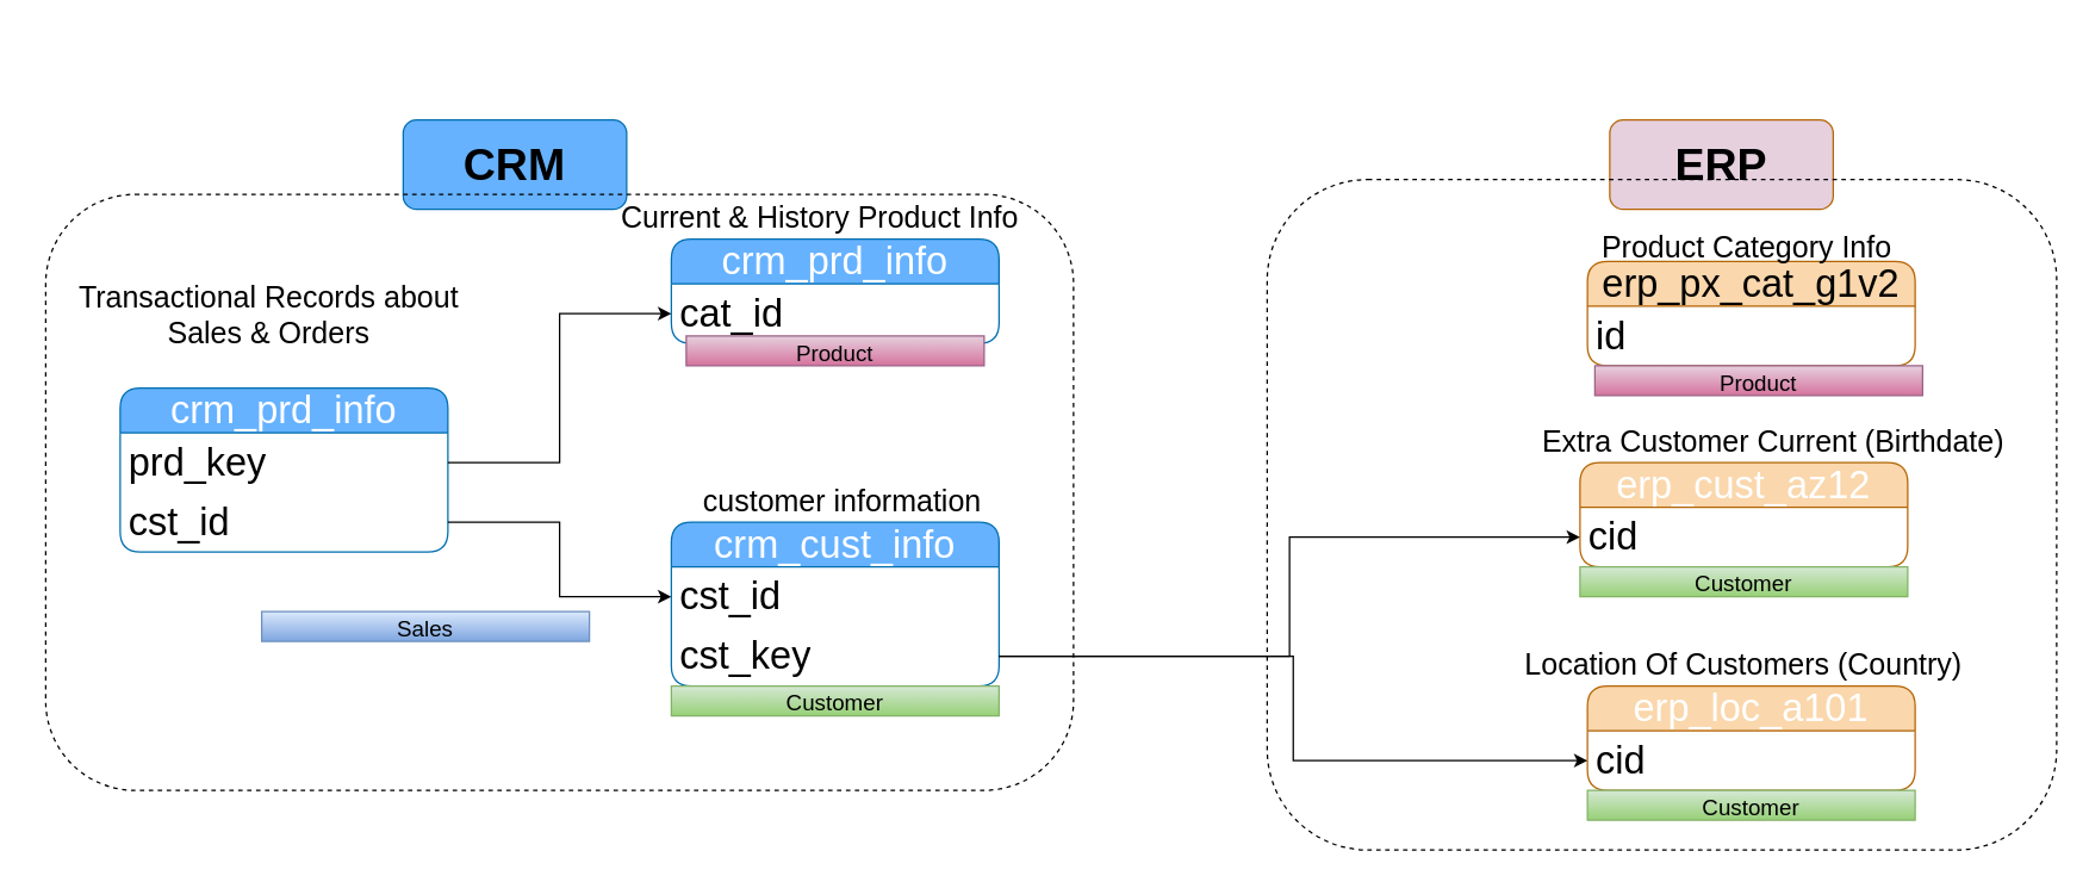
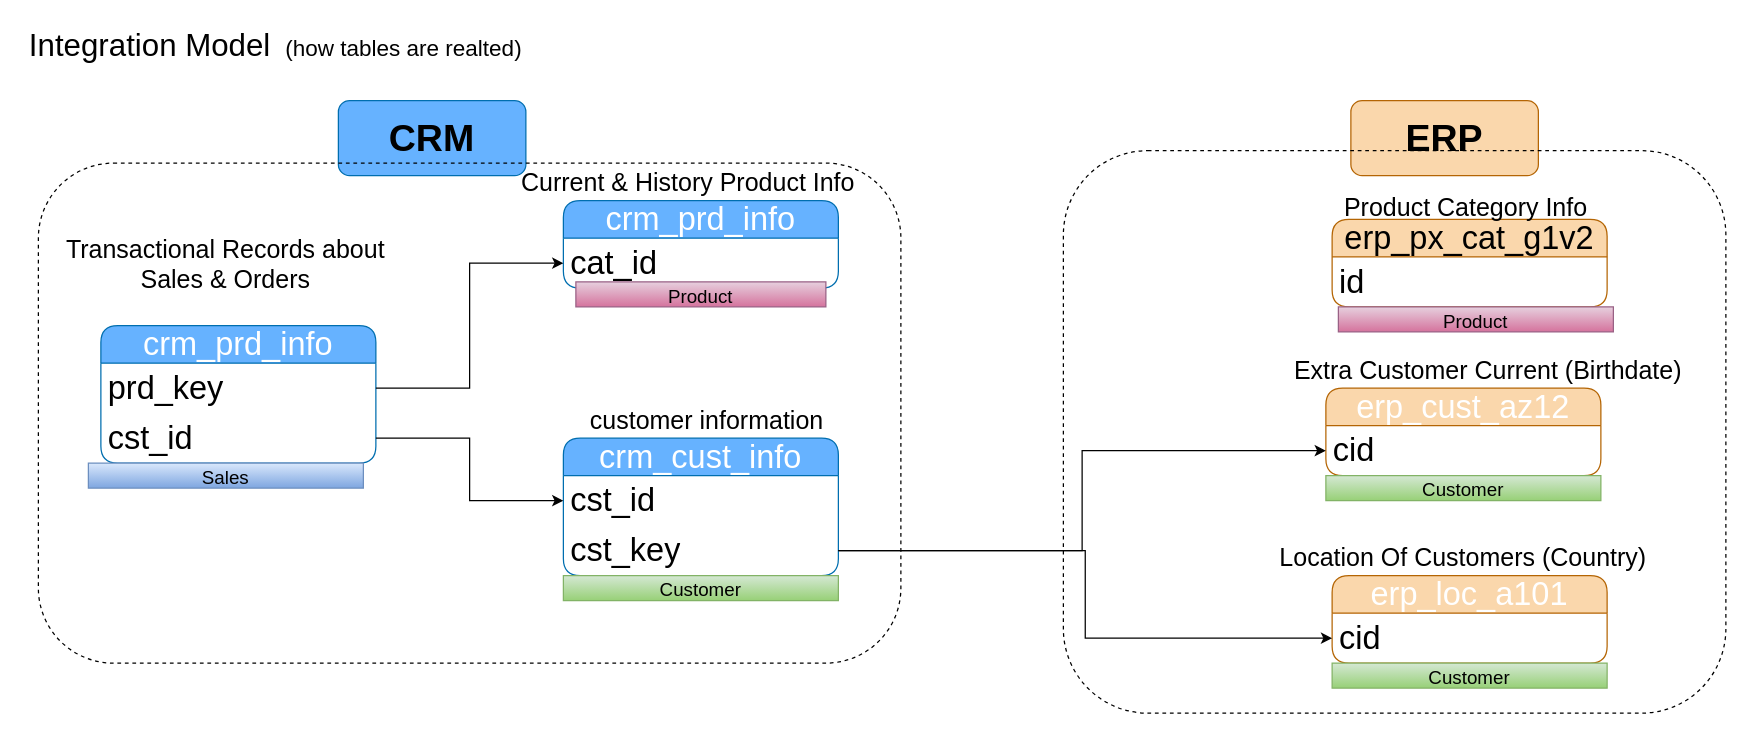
  <mxCell id="0" />
  <mxCell id="1" parent="0" />
+ <mxCell id="2" value="&lt;font style=&quot;font-size: 25px;&quot;&gt;Integration Model&amp;nbsp;&lt;/font&gt;&lt;font style=&quot;font-size: 18px;&quot;&gt; (how tables are realted)&lt;/font&gt;" style="text;html=1;align=center;verticalAlign=middle;whiteSpace=wrap;rounded=0;" parent="1" vertex="1"><mxGeometry x="20" y="20" width="400" height="30" as="geometry" /></mxCell>
  <mxCell id="3" value="&lt;span style=&quot;background-color: transparent; color: light-dark(rgb(255, 255, 255), rgb(18, 18, 18));&quot;&gt;crm_cust_info&lt;/span&gt;" style="swimlane;fontStyle=0;childLayout=stackLayout;horizontal=1;startSize=30;horizontalStack=0;resizeParent=1;resizeParentMax=0;resizeLast=0;collapsible=1;marginBottom=0;whiteSpace=wrap;html=1;rounded=1;fillColor=#66B2FF;fontColor=#ffffff;strokeColor=#006EAF;fontSize=26;align=center;" parent="1" vertex="1"><mxGeometry x="450" y="350" width="220" height="110" as="geometry" /></mxCell>
  <mxCell id="4" value="cst_id" style="text;strokeColor=none;fillColor=none;align=left;verticalAlign=middle;spacingLeft=4;spacingRight=4;overflow=hidden;points=[[0,0.5],[1,0.5]];portConstraint=eastwest;rotatable=0;whiteSpace=wrap;html=1;fontSize=26;" parent="3" vertex="1"><mxGeometry y="30" width="220" height="40" as="geometry" /></mxCell>
  <mxCell id="5" value="cst_key" style="text;strokeColor=none;fillColor=none;align=left;verticalAlign=middle;spacingLeft=4;spacingRight=4;overflow=hidden;points=[[0,0.5],[1,0.5]];portConstraint=eastwest;rotatable=0;whiteSpace=wrap;html=1;fontSize=26;" parent="3" vertex="1"><mxGeometry y="70" width="220" height="40" as="geometry" /></mxCell>
  <mxCell id="6" value="&lt;font style=&quot;font-size: 20px;&quot;&gt;customer information&lt;/font&gt;" style="text;html=1;align=center;verticalAlign=middle;whiteSpace=wrap;rounded=0;" parent="1" vertex="1"><mxGeometry x="470" y="320" width="190" height="30" as="geometry" /></mxCell>
  <mxCell id="7" value="&lt;span style=&quot;background-color: transparent; color: light-dark(rgb(255, 255, 255), rgb(18, 18, 18));&quot;&gt;crm_prd_info&lt;/span&gt;" style="swimlane;fontStyle=0;childLayout=stackLayout;horizontal=1;startSize=30;horizontalStack=0;resizeParent=1;resizeParentMax=0;resizeLast=0;collapsible=1;marginBottom=0;whiteSpace=wrap;html=1;rounded=1;fillColor=#66B2FF;fontColor=#ffffff;strokeColor=#006EAF;fontSize=26;align=center;" parent="1" vertex="1"><mxGeometry x="450" y="160" width="220" height="70" as="geometry" /></mxCell>
  <mxCell id="8" value="cat_id" style="text;strokeColor=none;fillColor=none;align=left;verticalAlign=middle;spacingLeft=4;spacingRight=4;overflow=hidden;points=[[0,0.5],[1,0.5]];portConstraint=eastwest;rotatable=0;whiteSpace=wrap;html=1;fontSize=26;" parent="7" vertex="1"><mxGeometry y="30" width="220" height="40" as="geometry" /></mxCell>
  <mxCell id="9" value="&lt;font style=&quot;font-size: 20px;&quot;&gt;Current &amp;amp; History Product Info&lt;/font&gt;" style="text;html=1;align=center;verticalAlign=middle;whiteSpace=wrap;rounded=0;" parent="1" vertex="1"><mxGeometry x="410" y="130" width="280" height="30" as="geometry" /></mxCell>
  <mxCell id="10" value="&lt;span style=&quot;background-color: transparent; color: light-dark(rgb(255, 255, 255), rgb(18, 18, 18));&quot;&gt;crm_prd_info&lt;/span&gt;" style="swimlane;fontStyle=0;childLayout=stackLayout;horizontal=1;startSize=30;horizontalStack=0;resizeParent=1;resizeParentMax=0;resizeLast=0;collapsible=1;marginBottom=0;whiteSpace=wrap;html=1;rounded=1;fillColor=#66B2FF;fontColor=#ffffff;strokeColor=#006EAF;fontSize=26;align=center;" parent="1" vertex="1"><mxGeometry x="80" y="260" width="220" height="110" as="geometry" /></mxCell>
  <mxCell id="11" value="prd_key" style="text;strokeColor=none;fillColor=none;align=left;verticalAlign=middle;spacingLeft=4;spacingRight=4;overflow=hidden;points=[[0,0.5],[1,0.5]];portConstraint=eastwest;rotatable=0;whiteSpace=wrap;html=1;fontSize=26;" parent="10" vertex="1"><mxGeometry y="30" width="220" height="40" as="geometry" /></mxCell>
  <mxCell id="12" value="cst_id" style="text;strokeColor=none;fillColor=none;align=left;verticalAlign=middle;spacingLeft=4;spacingRight=4;overflow=hidden;points=[[0,0.5],[1,0.5]];portConstraint=eastwest;rotatable=0;whiteSpace=wrap;html=1;fontSize=26;" parent="10" vertex="1"><mxGeometry y="70" width="220" height="40" as="geometry" /></mxCell>
  <mxCell id="13" value="&lt;font style=&quot;font-size: 20px;&quot;&gt;Transactional Records about Sales &amp;amp; Orders&lt;/font&gt;" style="text;html=1;align=center;verticalAlign=middle;whiteSpace=wrap;rounded=0;" parent="1" vertex="1"><mxGeometry x="40" y="195" width="280" height="30" as="geometry" /></mxCell>
  <mxCell id="14" style="edgeStyle=orthogonalEdgeStyle;rounded=0;orthogonalLoop=1;jettySize=auto;html=1;entryX=0;entryY=0.5;entryDx=0;entryDy=0;" parent="1" source="12" target="4" edge="1"><mxGeometry relative="1" as="geometry" /></mxCell>
  <mxCell id="15" style="edgeStyle=orthogonalEdgeStyle;rounded=0;orthogonalLoop=1;jettySize=auto;html=1;entryX=0;entryY=0.5;entryDx=0;entryDy=0;" parent="1" source="11" target="8" edge="1"><mxGeometry relative="1" as="geometry" /></mxCell>
  <mxCell id="16" value="&lt;span style=&quot;background-color: transparent; color: light-dark(rgb(255, 255, 255), rgb(18, 18, 18));&quot;&gt;erp_cust_az12&lt;/span&gt;" style="swimlane;fontStyle=0;childLayout=stackLayout;horizontal=1;startSize=30;horizontalStack=0;resizeParent=1;resizeParentMax=0;resizeLast=0;collapsible=1;marginBottom=0;whiteSpace=wrap;html=1;rounded=1;fillColor=#fad7ac;strokeColor=#b46504;fontSize=26;align=center;" parent="1" vertex="1"><mxGeometry x="1060" y="310" width="220" height="70" as="geometry" /></mxCell>
  <mxCell id="17" value="cid" style="text;strokeColor=none;fillColor=none;align=left;verticalAlign=middle;spacingLeft=4;spacingRight=4;overflow=hidden;points=[[0,0.5],[1,0.5]];portConstraint=eastwest;rotatable=0;whiteSpace=wrap;html=1;fontSize=26;" parent="16" vertex="1"><mxGeometry y="30" width="220" height="40" as="geometry" /></mxCell>
  <mxCell id="18" value="&lt;font style=&quot;font-size: 20px;&quot;&gt;Extra Customer Current (Birthdate)&lt;/font&gt;" style="text;html=1;align=center;verticalAlign=middle;whiteSpace=wrap;rounded=0;" parent="1" vertex="1"><mxGeometry x="1010" y="280" width="360" height="30" as="geometry" /></mxCell>
  <mxCell id="19" style="edgeStyle=orthogonalEdgeStyle;rounded=0;orthogonalLoop=1;jettySize=auto;html=1;entryX=0;entryY=0.5;entryDx=0;entryDy=0;" parent="1" source="5" target="17" edge="1"><mxGeometry relative="1" as="geometry" /></mxCell>
  <mxCell id="20" value="&lt;span style=&quot;background-color: transparent; color: light-dark(rgb(255, 255, 255), rgb(18, 18, 18));&quot;&gt;erp_loc_a101&lt;/span&gt;" style="swimlane;fontStyle=0;childLayout=stackLayout;horizontal=1;startSize=30;horizontalStack=0;resizeParent=1;resizeParentMax=0;resizeLast=0;collapsible=1;marginBottom=0;whiteSpace=wrap;html=1;rounded=1;fillColor=#fad7ac;strokeColor=#b46504;fontSize=26;align=center;" parent="1" vertex="1"><mxGeometry x="1065" y="460" width="220" height="70" as="geometry" /></mxCell>
  <mxCell id="21" value="cid" style="text;strokeColor=none;fillColor=none;align=left;verticalAlign=middle;spacingLeft=4;spacingRight=4;overflow=hidden;points=[[0,0.5],[1,0.5]];portConstraint=eastwest;rotatable=0;whiteSpace=wrap;html=1;fontSize=26;" parent="20" vertex="1"><mxGeometry y="30" width="220" height="40" as="geometry" /></mxCell>
  <mxCell id="22" value="&lt;font style=&quot;font-size: 20px;&quot;&gt;Location Of Customers (Country)&lt;/font&gt;" style="text;html=1;align=center;verticalAlign=middle;whiteSpace=wrap;rounded=0;" parent="1" vertex="1"><mxGeometry x="990" y="430" width="360" height="30" as="geometry" /></mxCell>
  <mxCell id="23" value="&lt;font style=&quot;color: rgb(0, 0, 0);&quot;&gt;erp_px_cat_g1v2&lt;/font&gt;" style="swimlane;fontStyle=0;childLayout=stackLayout;horizontal=1;startSize=30;horizontalStack=0;resizeParent=1;resizeParentMax=0;resizeLast=0;collapsible=1;marginBottom=0;whiteSpace=wrap;html=1;rounded=1;fillColor=#fad7ac;strokeColor=#b46504;fontSize=26;align=center;" parent="1" vertex="1"><mxGeometry x="1065" y="175" width="220" height="70" as="geometry" /></mxCell>
  <mxCell id="24" value="id" style="text;strokeColor=none;fillColor=none;align=left;verticalAlign=middle;spacingLeft=4;spacingRight=4;overflow=hidden;points=[[0,0.5],[1,0.5]];portConstraint=eastwest;rotatable=0;whiteSpace=wrap;html=1;fontSize=26;" parent="23" vertex="1"><mxGeometry y="30" width="220" height="40" as="geometry" /></mxCell>
  <mxCell id="25" value="&lt;span style=&quot;font-size: 20px;&quot;&gt;Product Category Info&amp;nbsp;&lt;/span&gt;" style="text;html=1;align=center;verticalAlign=middle;whiteSpace=wrap;rounded=0;" parent="1" vertex="1"><mxGeometry x="995" y="150" width="360" height="30" as="geometry" /></mxCell>
  <mxCell id="26" value="&lt;font style=&quot;font-size: 30px; color: rgb(0, 0, 0);&quot;&gt;&lt;b&gt;CRM&lt;/b&gt;&lt;/font&gt;" style="rounded=1;whiteSpace=wrap;html=1;fillColor=#66B2FF;fontColor=#ffffff;strokeColor=#006EAF;" parent="1" vertex="1"><mxGeometry x="270" y="80" width="150" height="60" as="geometry" /></mxCell>
- <mxCell id="27" value="&lt;font style=&quot;font-size: 30px; color: rgb(0, 0, 0);&quot;&gt;&lt;b&gt;ERP&lt;/b&gt;&lt;/font&gt;" style="rounded=1;whiteSpace=wrap;html=1;fillColor=#e6d0de;strokeColor=#b46504;" parent="1" vertex="1"><mxGeometry x="1080" y="80" width="150" height="60" as="geometry" /></mxCell>
+ <mxCell id="27" value="&lt;font style=&quot;font-size: 30px; color: rgb(0, 0, 0);&quot;&gt;&lt;b&gt;ERP&lt;/b&gt;&lt;/font&gt;" style="rounded=1;whiteSpace=wrap;html=1;fillColor=#fad7ac;strokeColor=#b46504;" parent="1" vertex="1"><mxGeometry x="1080" y="80" width="150" height="60" as="geometry" /></mxCell>
  <mxCell id="28" value="" style="rounded=1;whiteSpace=wrap;html=1;fillColor=none;dashed=1;" parent="1" vertex="1"><mxGeometry x="850" y="120" width="530" height="450" as="geometry" /></mxCell>
  <mxCell id="29" value="&lt;font style=&quot;font-size: 15px;&quot;&gt;Product&lt;/font&gt;" style="text;html=1;strokeColor=#996185;fillColor=#e6d0de;align=center;verticalAlign=middle;whiteSpace=wrap;overflow=hidden;gradientColor=#d5739d;" vertex="1" parent="1"><mxGeometry x="460" y="225" width="200" height="20" as="geometry" /></mxCell>
  <mxCell id="30" value="&lt;font style=&quot;font-size: 15px;&quot;&gt;Product&lt;/font&gt;" style="text;html=1;strokeColor=#996185;fillColor=#e6d0de;align=center;verticalAlign=middle;whiteSpace=wrap;overflow=hidden;gradientColor=#d5739d;" vertex="1" parent="1"><mxGeometry x="1070" y="245" width="220" height="20" as="geometry" /></mxCell>
  <mxCell id="31" value="&lt;font style=&quot;font-size: 15px;&quot;&gt;Customer&lt;/font&gt;" style="text;html=1;strokeColor=#82b366;fillColor=#d5e8d4;align=center;verticalAlign=middle;whiteSpace=wrap;overflow=hidden;gradientColor=#97d077;" vertex="1" parent="1"><mxGeometry x="450" y="460" width="220" height="20" as="geometry" /></mxCell>
  <mxCell id="32" value="&lt;font style=&quot;font-size: 15px;&quot;&gt;Customer&lt;/font&gt;" style="text;html=1;strokeColor=#82b366;fillColor=#d5e8d4;align=center;verticalAlign=middle;whiteSpace=wrap;overflow=hidden;gradientColor=#97d077;" vertex="1" parent="1"><mxGeometry x="1060" y="380" width="220" height="20" as="geometry" /></mxCell>
  <mxCell id="33" value="&lt;font style=&quot;font-size: 15px;&quot;&gt;Customer&lt;/font&gt;" style="text;html=1;strokeColor=#82b366;fillColor=#d5e8d4;align=center;verticalAlign=middle;whiteSpace=wrap;overflow=hidden;gradientColor=#97d077;" vertex="1" parent="1"><mxGeometry x="1065" y="530" width="220" height="20" as="geometry" /></mxCell>
- <mxCell id="34" value="&lt;font style=&quot;font-size: 15px;&quot;&gt;Sales&lt;/font&gt;" style="text;html=1;strokeColor=#6c8ebf;fillColor=#dae8fc;align=center;verticalAlign=middle;whiteSpace=wrap;overflow=hidden;gradientColor=#7ea6e0;" vertex="1" parent="1"><mxGeometry x="175" y="410" width="220" height="20" as="geometry" /></mxCell>
+ <mxCell id="34" value="&lt;font style=&quot;font-size: 15px;&quot;&gt;Sales&lt;/font&gt;" style="text;html=1;strokeColor=#6c8ebf;fillColor=#dae8fc;align=center;verticalAlign=middle;whiteSpace=wrap;overflow=hidden;gradientColor=#7ea6e0;" vertex="1" parent="1"><mxGeometry x="70" y="370" width="220" height="20" as="geometry" /></mxCell>
  <mxCell id="35" style="edgeStyle=orthogonalEdgeStyle;rounded=0;orthogonalLoop=1;jettySize=auto;html=1;" edge="1" parent="1" source="5" target="21"><mxGeometry relative="1" as="geometry" /></mxCell>
  <mxCell id="36" value="" style="rounded=1;whiteSpace=wrap;html=1;fillColor=none;dashed=1;" vertex="1" parent="1"><mxGeometry x="30" y="130" width="690" height="400" as="geometry" /></mxCell>
